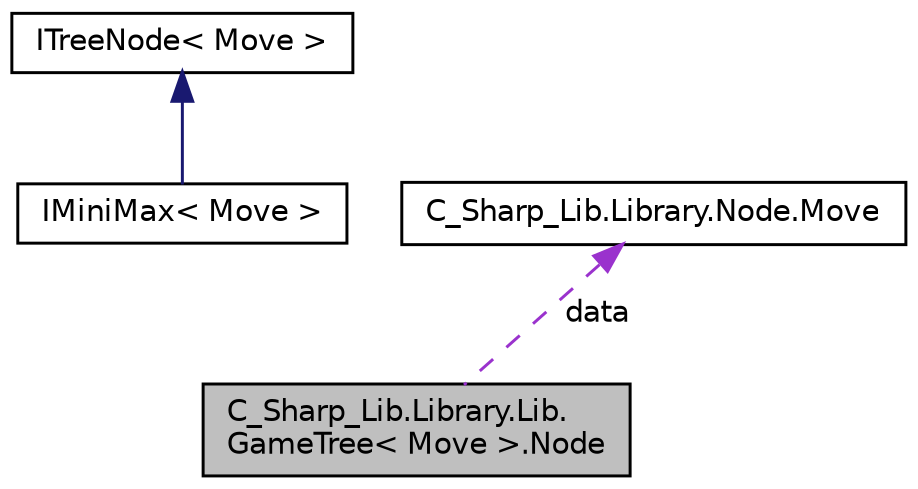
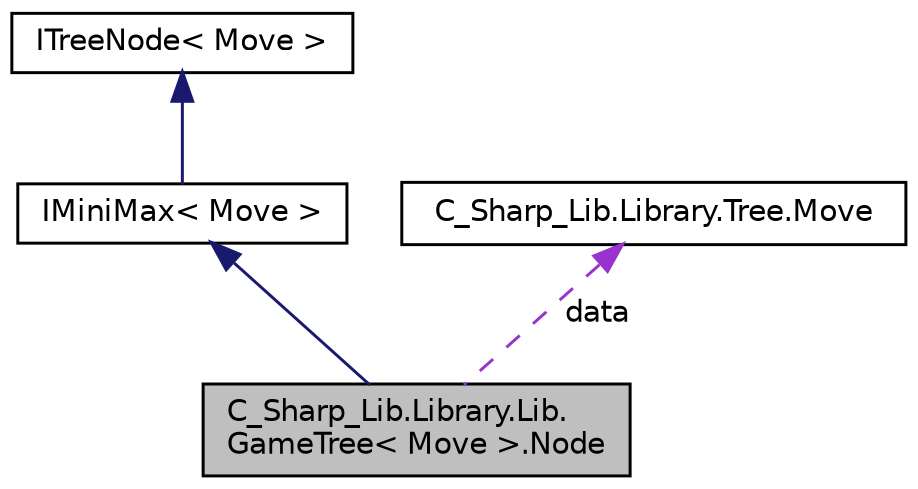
  digraph {
    node [color=black fillcolor=white fontname=Helvetica fontsize=10 shape=record style=filled]
    edge [color=midnightblue dir=back fontname=Helvetica fontsize=10 labelfontname=Helvetica labelfontsize=10 style=solid]
    n1 [fillcolor=grey75 fontcolor=black height=0.2 label="C_Sharp_Lib.Library.Lib.\lGameTree\< Move \>.Node" width=0.4]
    n2 [height=0.2 label="IMiniMax\< Move \>" width=0.4]
    n3 [height=0.2 label="ITreeNode\< Move \>" width=0.4]
-   n4 [height=0.2 label="C_Sharp_Lib.Library.Node.Move" width=0.4]
+   n4 [height=0.2 label="C_Sharp_Lib.Library.Tree.Move" width=0.4]
+   n2 -> n1
    n3 -> n2
    n4 -> n1 [color=darkorchid3 label=" data" style=dashed]
  }
